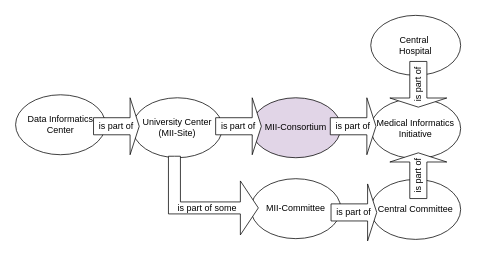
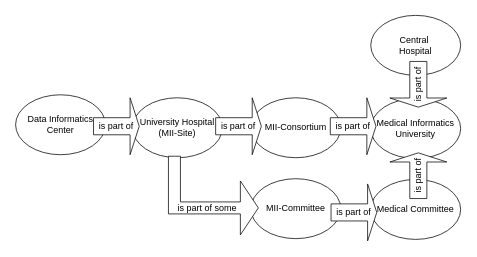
  <mxCell id="0" />
  <mxCell id="1" parent="0" />
  <mxCell id="2" value="Data Informatics Center" style="ellipse;whiteSpace=wrap;html=1;" vertex="1" parent="1"><mxGeometry x="20" y="126" width="120" height="80" as="geometry" /></mxCell>
- <mxCell id="3" value="&lt;div&gt;University Center&lt;/div&gt;&lt;div&gt;(MII-Site)&lt;br&gt;&lt;/div&gt;" style="ellipse;whiteSpace=wrap;html=1;" vertex="1" parent="1"><mxGeometry x="176" y="130" width="120" height="80" as="geometry" /></mxCell>
- <mxCell id="4" value="MII-Consortium" style="ellipse;whiteSpace=wrap;html=1;fillColor=#e1d5e7;" vertex="1" parent="1"><mxGeometry x="334" y="130" width="120" height="80" as="geometry" /></mxCell>
- <mxCell id="5" value="Medical Informatics Initiative" style="ellipse;whiteSpace=wrap;html=1;" vertex="1" parent="1"><mxGeometry x="494" y="131" width="120" height="80" as="geometry" /></mxCell>
+ <mxCell id="3" value="&lt;div&gt;University Hospital&lt;/div&gt;&lt;div&gt;(MII-Site)&lt;br&gt;&lt;/div&gt;" style="ellipse;whiteSpace=wrap;html=1;" vertex="1" parent="1"><mxGeometry x="176" y="130" width="120" height="80" as="geometry" /></mxCell>
+ <mxCell id="4" value="MII-Consortium" style="ellipse;whiteSpace=wrap;html=1;" vertex="1" parent="1"><mxGeometry x="334" y="130" width="120" height="80" as="geometry" /></mxCell>
+ <mxCell id="5" value="Medical Informatics University" style="ellipse;whiteSpace=wrap;html=1;" vertex="1" parent="1"><mxGeometry x="494" y="131" width="120" height="80" as="geometry" /></mxCell>
  <mxCell id="6" value="MII-Committee" style="ellipse;whiteSpace=wrap;html=1;" vertex="1" parent="1"><mxGeometry x="334" y="238" width="120" height="80" as="geometry" /></mxCell>
- <mxCell id="7" value="Central Committee" style="ellipse;whiteSpace=wrap;html=1;" vertex="1" parent="1"><mxGeometry x="494" y="239" width="120" height="80" as="geometry" /></mxCell>
+ <mxCell id="7" value="Medical Committee" style="ellipse;whiteSpace=wrap;html=1;" vertex="1" parent="1"><mxGeometry x="494" y="239" width="120" height="80" as="geometry" /></mxCell>
  <mxCell id="8" value="&lt;div&gt;Central&amp;nbsp;&lt;/div&gt;&lt;div&gt;Hospital&lt;/div&gt;" style="ellipse;whiteSpace=wrap;html=1;" vertex="1" parent="1"><mxGeometry x="494" y="20" width="120" height="80" as="geometry" /></mxCell>
  <mxCell id="9" value="is part of" style="shape=singleArrow;whiteSpace=wrap;html=1;" vertex="1" parent="1"><mxGeometry x="124" y="130" width="61" height="76" as="geometry" /></mxCell>
  <mxCell id="10" value="is part of" style="shape=singleArrow;whiteSpace=wrap;html=1;" vertex="1" parent="1"><mxGeometry x="287" y="130" width="61" height="76" as="geometry" /></mxCell>
  <mxCell id="11" value="is part of" style="shape=singleArrow;whiteSpace=wrap;html=1;" vertex="1" parent="1"><mxGeometry x="440" y="130" width="61" height="76" as="geometry" /></mxCell>
  <mxCell id="12" value="is part of" style="shape=singleArrow;whiteSpace=wrap;html=1;" vertex="1" parent="1"><mxGeometry x="441" y="245" width="61" height="76" as="geometry" /></mxCell>
  <mxCell id="13" value="" style="html=1;shadow=0;dashed=0;align=center;verticalAlign=middle;shape=mxgraph.arrows2.bendArrow;dy=8;dx=24;notch=0;arrowHead=72;rounded=0;flipH=0;flipV=1;" vertex="1" parent="1"><mxGeometry x="224" y="208" width="120" height="105" as="geometry" /></mxCell>
  <mxCell id="14" value="is part of some" style="text;html=1;strokeColor=none;fillColor=none;align=center;verticalAlign=middle;whiteSpace=wrap;rounded=0;" vertex="1" parent="1"><mxGeometry x="221" y="263" width="110" height="30" as="geometry" /></mxCell>
  <mxCell id="15" value="is part of" style="shape=singleArrow;whiteSpace=wrap;html=1;rotation=270;" vertex="1" parent="1"><mxGeometry x="527" y="196" width="61" height="76" as="geometry" /></mxCell>
  <mxCell id="16" value="is part of" style="shape=singleArrow;whiteSpace=wrap;html=1;rotation=270;flipV=1;flipH=1;" vertex="1" parent="1"><mxGeometry x="527" y="74" width="61" height="76" as="geometry" /></mxCell>
